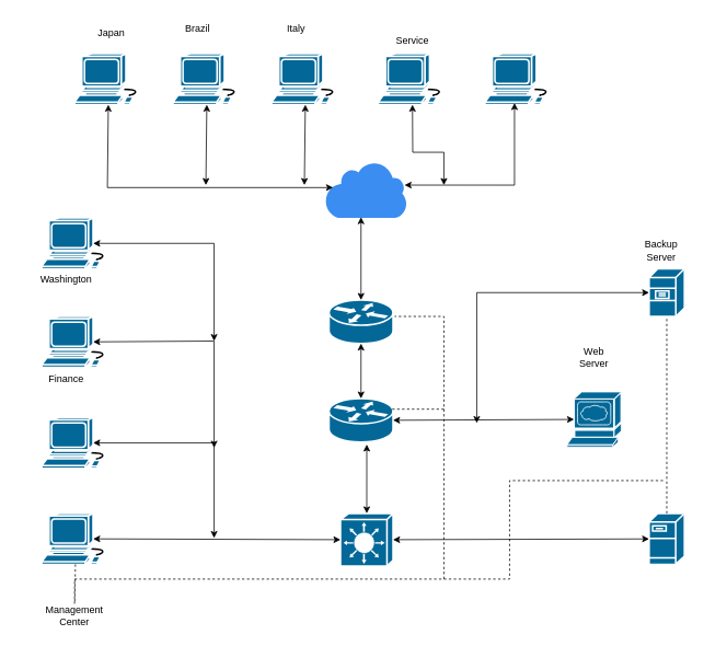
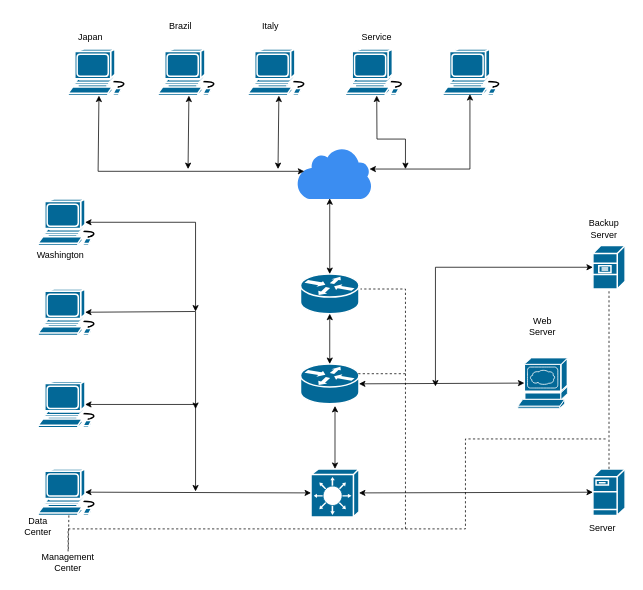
  <mxCell id="0" />
  <mxCell id="1" parent="0" />
  <mxCell id="2" value="" style="shape=mxgraph.cisco.routers.router;sketch=0;html=1;pointerEvents=1;dashed=0;fillColor=#036897;strokeColor=#ffffff;strokeWidth=2;verticalLabelPosition=bottom;verticalAlign=top;align=center;outlineConnect=0;" vertex="1" parent="1"><mxGeometry x="400" y="365" width="78" height="53" as="geometry" /></mxCell>
  <mxCell id="3" value="" style="shape=mxgraph.cisco.servers.file_server;sketch=0;html=1;pointerEvents=1;dashed=0;fillColor=#036897;strokeColor=#ffffff;strokeWidth=2;verticalLabelPosition=bottom;verticalAlign=top;align=center;outlineConnect=0;" vertex="1" parent="1"><mxGeometry x="790" y="327" width="43" height="58" as="geometry" /></mxCell>
  <mxCell id="4" value="" style="shape=mxgraph.cisco.servers.fileserver;sketch=0;html=1;pointerEvents=1;dashed=0;fillColor=#036897;strokeColor=#ffffff;strokeWidth=2;verticalLabelPosition=bottom;verticalAlign=top;align=center;outlineConnect=0;" vertex="1" parent="1"><mxGeometry x="790" y="625" width="43" height="62" as="geometry" /></mxCell>
  <mxCell id="5" value="" style="shape=mxgraph.cisco.switches.layer_3_switch;sketch=0;html=1;pointerEvents=1;dashed=0;fillColor=#036897;strokeColor=#ffffff;strokeWidth=2;verticalLabelPosition=bottom;verticalAlign=top;align=center;outlineConnect=0;" vertex="1" parent="1"><mxGeometry x="414" y="625" width="64" height="64" as="geometry" /></mxCell>
  <mxCell id="6" value="" style="shape=mxgraph.cisco.routers.router;sketch=0;html=1;pointerEvents=1;dashed=0;fillColor=#036897;strokeColor=#ffffff;strokeWidth=2;verticalLabelPosition=bottom;verticalAlign=top;align=center;outlineConnect=0;" vertex="1" parent="1"><mxGeometry x="400" y="485" width="78" height="53" as="geometry" /></mxCell>
  <mxCell id="7" value="" style="shape=mxgraph.cisco.servers.www_server;sketch=0;html=1;pointerEvents=1;dashed=0;fillColor=#036897;strokeColor=#ffffff;strokeWidth=2;verticalLabelPosition=bottom;verticalAlign=top;align=center;outlineConnect=0;" vertex="1" parent="1"><mxGeometry x="690" y="477" width="66" height="67" as="geometry" /></mxCell>
  <mxCell id="8" value="" style="shape=mxgraph.cisco.computers_and_peripherals.workstation;sketch=0;html=1;pointerEvents=1;dashed=0;fillColor=#036897;strokeColor=#ffffff;strokeWidth=2;verticalLabelPosition=bottom;verticalAlign=top;align=center;outlineConnect=0;" vertex="1" parent="1"><mxGeometry x="90" y="65" width="83" height="62" as="geometry" /></mxCell>
  <mxCell id="9" value="" style="shape=mxgraph.cisco.computers_and_peripherals.workstation;sketch=0;html=1;pointerEvents=1;dashed=0;fillColor=#036897;strokeColor=#ffffff;strokeWidth=2;verticalLabelPosition=bottom;verticalAlign=top;align=center;outlineConnect=0;" vertex="1" parent="1"><mxGeometry x="210" y="65" width="83" height="62" as="geometry" /></mxCell>
  <mxCell id="10" value="" style="shape=mxgraph.cisco.computers_and_peripherals.workstation;sketch=0;html=1;pointerEvents=1;dashed=0;fillColor=#036897;strokeColor=#ffffff;strokeWidth=2;verticalLabelPosition=bottom;verticalAlign=top;align=center;outlineConnect=0;" vertex="1" parent="1"><mxGeometry x="330" y="65" width="83" height="62" as="geometry" /></mxCell>
  <mxCell id="11" value="" style="shape=mxgraph.cisco.computers_and_peripherals.workstation;sketch=0;html=1;pointerEvents=1;dashed=0;fillColor=#036897;strokeColor=#ffffff;strokeWidth=2;verticalLabelPosition=bottom;verticalAlign=top;align=center;outlineConnect=0;" vertex="1" parent="1"><mxGeometry x="460" y="65" width="83" height="62" as="geometry" /></mxCell>
  <mxCell id="12" value="" style="shape=mxgraph.cisco.computers_and_peripherals.workstation;sketch=0;html=1;pointerEvents=1;dashed=0;fillColor=#036897;strokeColor=#ffffff;strokeWidth=2;verticalLabelPosition=bottom;verticalAlign=top;align=center;outlineConnect=0;" vertex="1" parent="1"><mxGeometry x="590" y="65" width="83" height="62" as="geometry" /></mxCell>
  <mxCell id="13" value="" style="shape=mxgraph.cisco.computers_and_peripherals.workstation;sketch=0;html=1;pointerEvents=1;dashed=0;fillColor=#036897;strokeColor=#ffffff;strokeWidth=2;verticalLabelPosition=bottom;verticalAlign=top;align=center;outlineConnect=0;" vertex="1" parent="1"><mxGeometry x="50" y="265" width="83" height="62" as="geometry" /></mxCell>
  <mxCell id="14" value="" style="shape=mxgraph.cisco.computers_and_peripherals.workstation;sketch=0;html=1;pointerEvents=1;dashed=0;fillColor=#036897;strokeColor=#ffffff;strokeWidth=2;verticalLabelPosition=bottom;verticalAlign=top;align=center;outlineConnect=0;" vertex="1" parent="1"><mxGeometry x="50" y="385" width="83" height="62" as="geometry" /></mxCell>
  <mxCell id="15" value="" style="shape=mxgraph.cisco.computers_and_peripherals.workstation;sketch=0;html=1;pointerEvents=1;dashed=0;fillColor=#036897;strokeColor=#ffffff;strokeWidth=2;verticalLabelPosition=bottom;verticalAlign=top;align=center;outlineConnect=0;" vertex="1" parent="1"><mxGeometry x="50" y="508" width="83" height="62" as="geometry" /></mxCell>
  <mxCell id="16" value="" style="shape=mxgraph.cisco.computers_and_peripherals.workstation;sketch=0;html=1;pointerEvents=1;dashed=0;fillColor=#036897;strokeColor=#ffffff;strokeWidth=2;verticalLabelPosition=bottom;verticalAlign=top;align=center;outlineConnect=0;" vertex="1" parent="1"><mxGeometry x="50" y="625" width="83" height="62" as="geometry" /></mxCell>
  <mxCell id="17" value="" style="sketch=0;html=1;aspect=fixed;strokeColor=none;shadow=0;fillColor=#3B8DF1;verticalAlign=top;labelPosition=center;verticalLabelPosition=bottom;shape=mxgraph.gcp2.cloud" vertex="1" parent="1"><mxGeometry x="395" y="196" width="100" height="69" as="geometry" /></mxCell>
- <mxCell id="18" value="Japan" style="text;html=1;align=center;verticalAlign=middle;whiteSpace=wrap;rounded=0;" vertex="1" parent="1"><mxGeometry x="105" y="25" width="60" height="30" as="geometry" /></mxCell>
+ <mxCell id="18" value="Japan" style="text;html=1;align=center;verticalAlign=middle;whiteSpace=wrap;rounded=0;" vertex="1" parent="1"><mxGeometry x="90" y="35" width="60" height="30" as="geometry" /></mxCell>
  <mxCell id="19" value="Brazil" style="text;html=1;align=center;verticalAlign=middle;whiteSpace=wrap;rounded=0;" vertex="1" parent="1"><mxGeometry x="210" y="20" width="60" height="30" as="geometry" /></mxCell>
  <mxCell id="20" value="Italy" style="text;html=1;align=center;verticalAlign=middle;whiteSpace=wrap;rounded=0;" vertex="1" parent="1"><mxGeometry x="330" y="20" width="60" height="30" as="geometry" /></mxCell>
  <mxCell id="21" value="Service" style="text;html=1;align=center;verticalAlign=middle;whiteSpace=wrap;rounded=0;" vertex="1" parent="1"><mxGeometry x="471.5" y="35" width="60" height="30" as="geometry" /></mxCell>
  <mxCell id="22" value="Washington" style="text;html=1;align=center;verticalAlign=middle;whiteSpace=wrap;rounded=0;" vertex="1" parent="1"><mxGeometry x="50" y="325" width="60" height="30" as="geometry" /></mxCell>
- <mxCell id="23" value="Finance" style="text;html=1;align=center;verticalAlign=middle;whiteSpace=wrap;rounded=0;" vertex="1" parent="1"><mxGeometry x="50" y="447" width="60" height="30" as="geometry" /></mxCell>
+ <mxCell id="24" value="Data Center" style="text;html=1;align=center;verticalAlign=middle;whiteSpace=wrap;rounded=0;" vertex="1" parent="1"><mxGeometry y="687" width="60" height="30" as="geometry" x="20" /></mxCell>
  <mxCell id="25" value="" style="endArrow=classic;startArrow=classic;html=1;rounded=0;entryX=0;entryY=0.5;entryDx=0;entryDy=0;entryPerimeter=0;exitX=0.755;exitY=0.5;exitDx=0;exitDy=0;exitPerimeter=0;" edge="1" parent="1" source="16" target="5"><mxGeometry width="50" height="50" relative="1" as="geometry"><mxPoint x="190" y="707" as="sourcePoint" /><mxPoint x="240" y="647" as="targetPoint" /><Array as="points" /></mxGeometry></mxCell>
  <mxCell id="26" value="" style="endArrow=classic;startArrow=classic;html=1;rounded=0;exitX=0.755;exitY=0.5;exitDx=0;exitDy=0;exitPerimeter=0;" edge="1" parent="1" source="15"><mxGeometry width="50" height="50" relative="1" as="geometry"><mxPoint x="173" y="575" as="sourcePoint" /><mxPoint x="260" y="655" as="targetPoint" /><Array as="points"><mxPoint x="260" y="539" /></Array></mxGeometry></mxCell>
  <mxCell id="27" value="" style="endArrow=classic;startArrow=classic;html=1;rounded=0;exitX=0.755;exitY=0.5;exitDx=0;exitDy=0;exitPerimeter=0;" edge="1" parent="1" source="14"><mxGeometry width="50" height="50" relative="1" as="geometry"><mxPoint x="150" y="447" as="sourcePoint" /><mxPoint x="260" y="545" as="targetPoint" /><Array as="points"><mxPoint x="260" y="415" /></Array></mxGeometry></mxCell>
  <mxCell id="28" value="" style="endArrow=classic;startArrow=classic;html=1;rounded=0;exitX=0.755;exitY=0.5;exitDx=0;exitDy=0;exitPerimeter=0;" edge="1" parent="1" source="13"><mxGeometry width="50" height="50" relative="1" as="geometry"><mxPoint x="133" y="327" as="sourcePoint" /><mxPoint x="260" y="415" as="targetPoint" /><Array as="points"><mxPoint x="260" y="296" /></Array></mxGeometry></mxCell>
  <mxCell id="29" value="" style="endArrow=classic;startArrow=classic;html=1;rounded=0;exitX=0.1;exitY=0.464;exitDx=0;exitDy=0;exitPerimeter=0;" edge="1" parent="1" source="17" target="8"><mxGeometry width="50" height="50" relative="1" as="geometry"><mxPoint x="90" y="196" as="sourcePoint" /><mxPoint x="140" y="146" as="targetPoint" /><Array as="points"><mxPoint x="130" y="228" /></Array></mxGeometry></mxCell>
  <mxCell id="30" value="" style="endArrow=classic;startArrow=classic;html=1;rounded=0;" edge="1" parent="1" target="9"><mxGeometry width="50" height="50" relative="1" as="geometry"><mxPoint x="250" y="225" as="sourcePoint" /><mxPoint x="265" y="146" as="targetPoint" /></mxGeometry></mxCell>
  <mxCell id="31" value="" style="endArrow=classic;startArrow=classic;html=1;rounded=0;" edge="1" parent="1" target="10"><mxGeometry width="50" height="50" relative="1" as="geometry"><mxPoint x="370" y="225" as="sourcePoint" /><mxPoint x="385" y="155" as="targetPoint" /></mxGeometry></mxCell>
  <mxCell id="32" value="" style="endArrow=classic;startArrow=classic;html=1;rounded=0;" edge="1" parent="1" target="11"><mxGeometry width="50" height="50" relative="1" as="geometry"><mxPoint x="540" y="225" as="sourcePoint" /><mxPoint x="520" y="127" as="targetPoint" /><Array as="points"><mxPoint x="540" y="185" /><mxPoint x="502" y="185" /></Array></mxGeometry></mxCell>
  <mxCell id="33" value="" style="endArrow=classic;startArrow=classic;html=1;rounded=0;exitX=0.97;exitY=0.42;exitDx=0;exitDy=0;exitPerimeter=0;entryX=0.434;entryY=0.968;entryDx=0;entryDy=0;entryPerimeter=0;" edge="1" parent="1" source="17" target="12"><mxGeometry width="50" height="50" relative="1" as="geometry"><mxPoint x="600" y="177" as="sourcePoint" /><mxPoint x="650" y="127" as="targetPoint" /><Array as="points"><mxPoint x="626" y="225" /></Array></mxGeometry></mxCell>
  <mxCell id="34" value="" style="endArrow=classic;startArrow=classic;html=1;rounded=0;exitX=0.5;exitY=0;exitDx=0;exitDy=0;exitPerimeter=0;entryX=0.44;entryY=0.986;entryDx=0;entryDy=0;entryPerimeter=0;" edge="1" parent="1" source="2" target="17"><mxGeometry width="50" height="50" relative="1" as="geometry"><mxPoint x="421.5" y="321" as="sourcePoint" /><mxPoint x="471.5" y="271" as="targetPoint" /></mxGeometry></mxCell>
  <mxCell id="35" value="" style="endArrow=classic;startArrow=classic;html=1;rounded=0;entryX=0.5;entryY=1;entryDx=0;entryDy=0;entryPerimeter=0;exitX=0.5;exitY=0;exitDx=0;exitDy=0;exitPerimeter=0;" edge="1" parent="1" source="6" target="2"><mxGeometry width="50" height="50" relative="1" as="geometry"><mxPoint x="410" y="485" as="sourcePoint" /><mxPoint x="460" y="435" as="targetPoint" /></mxGeometry></mxCell>
  <mxCell id="36" value="" style="endArrow=classic;startArrow=classic;html=1;rounded=0;exitX=0.5;exitY=0;exitDx=0;exitDy=0;exitPerimeter=0;entryX=0.59;entryY=1.057;entryDx=0;entryDy=0;entryPerimeter=0;" edge="1" parent="1" source="5" target="6"><mxGeometry width="50" height="50" relative="1" as="geometry"><mxPoint x="427" y="615" as="sourcePoint" /><mxPoint x="477" y="565" as="targetPoint" /></mxGeometry></mxCell>
  <mxCell id="37" value="" style="endArrow=classic;startArrow=classic;html=1;rounded=0;" edge="1" parent="1" target="3"><mxGeometry width="50" height="50" relative="1" as="geometry"><mxPoint x="580" y="515" as="sourcePoint" /><mxPoint x="740" y="315" as="targetPoint" /><Array as="points"><mxPoint x="580" y="356" /></Array></mxGeometry></mxCell>
  <mxCell id="38" value="" style="endArrow=classic;startArrow=classic;html=1;rounded=0;exitX=1;exitY=0.5;exitDx=0;exitDy=0;exitPerimeter=0;entryX=0.13;entryY=0.5;entryDx=0;entryDy=0;entryPerimeter=0;" edge="1" parent="1" source="6" target="7"><mxGeometry width="50" height="50" relative="1" as="geometry"><mxPoint x="623" y="502" as="sourcePoint" /><mxPoint x="673" y="452" as="targetPoint" /></mxGeometry></mxCell>
  <mxCell id="39" value="" style="endArrow=classic;startArrow=classic;html=1;rounded=0;exitX=1;exitY=0.5;exitDx=0;exitDy=0;exitPerimeter=0;" edge="1" parent="1" source="5" target="4"><mxGeometry width="50" height="50" relative="1" as="geometry"><mxPoint x="673" y="655" as="sourcePoint" /><mxPoint x="723" y="605" as="targetPoint" /></mxGeometry></mxCell>
  <mxCell id="40" value="" style="endArrow=none;dashed=1;html=1;rounded=0;entryX=0.5;entryY=1;entryDx=0;entryDy=0;entryPerimeter=0;exitX=0.5;exitY=0;exitDx=0;exitDy=0;exitPerimeter=0;" edge="1" parent="1" source="4" target="3"><mxGeometry width="50" height="50" relative="1" as="geometry"><mxPoint x="790" y="493.5" as="sourcePoint" /><mxPoint x="840" y="443.5" as="targetPoint" /></mxGeometry></mxCell>
  <mxCell id="41" value="" style="endArrow=none;dashed=1;html=1;rounded=0;" edge="1" parent="1" source="45"><mxGeometry width="50" height="50" relative="1" as="geometry"><mxPoint x="90" y="705" as="sourcePoint" /><mxPoint x="810" y="585" as="targetPoint" /><Array as="points"><mxPoint x="90" y="705" /><mxPoint x="620" y="705" /><mxPoint x="620" y="585" /></Array></mxGeometry></mxCell>
  <mxCell id="42" value="" style="endArrow=none;dashed=1;html=1;rounded=0;" edge="1" parent="1"><mxGeometry width="50" height="50" relative="1" as="geometry"><mxPoint x="540" y="705" as="sourcePoint" /><mxPoint x="480" y="385" as="targetPoint" /><Array as="points"><mxPoint x="540" y="385" /></Array></mxGeometry></mxCell>
  <mxCell id="43" value="" style="endArrow=none;dashed=1;html=1;rounded=0;exitX=0.987;exitY=0.245;exitDx=0;exitDy=0;exitPerimeter=0;" edge="1" parent="1" source="6"><mxGeometry width="50" height="50" relative="1" as="geometry"><mxPoint x="510" y="600" as="sourcePoint" /><mxPoint x="540" y="498" as="targetPoint" /></mxGeometry></mxCell>
  <mxCell id="44" value="" style="endArrow=none;dashed=1;html=1;rounded=0;" edge="1" parent="1" source="16" target="45"><mxGeometry width="50" height="50" relative="1" as="geometry"><mxPoint x="91" y="687" as="sourcePoint" /><mxPoint x="810" y="585" as="targetPoint" /><Array as="points" /></mxGeometry></mxCell>
  <mxCell id="45" value="Management Center" style="text;html=1;align=center;verticalAlign=middle;whiteSpace=wrap;rounded=0;" vertex="1" parent="1"><mxGeometry x="60" y="735" width="60" height="30" as="geometry" /></mxCell>
  <mxCell id="46" value="Web Server" style="text;html=1;align=center;verticalAlign=middle;whiteSpace=wrap;rounded=0;" vertex="1" parent="1"><mxGeometry x="693" y="420" width="60" height="30" as="geometry" /></mxCell>
+ <mxCell id="47" value="Server" style="text;html=1;align=center;verticalAlign=middle;whiteSpace=wrap;rounded=0;" vertex="1" parent="1"><mxGeometry x="773" y="689" width="60" height="30" as="geometry" /></mxCell>
  <mxCell id="48" value="Backup Server" style="text;html=1;align=center;verticalAlign=middle;whiteSpace=wrap;rounded=0;" vertex="1" parent="1"><mxGeometry x="775" y="290" width="60" height="30" as="geometry" /></mxCell>
